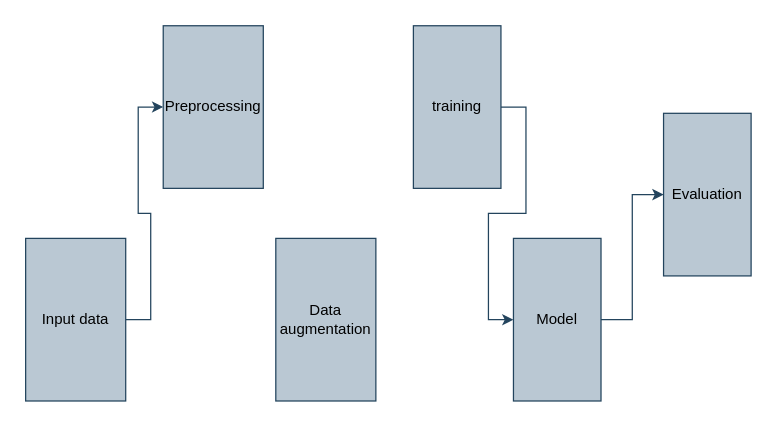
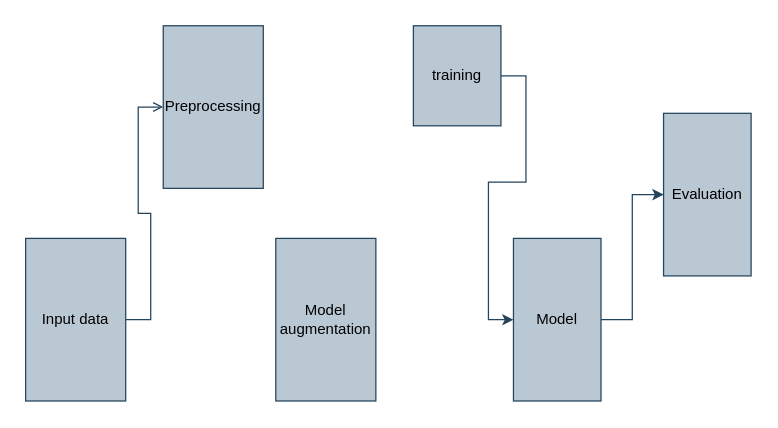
  <mxCell id="0" />
  <mxCell id="1" parent="0" />
- <mxCell id="2" style="edgeStyle=orthogonalEdgeStyle;rounded=0;orthogonalLoop=1;jettySize=auto;html=1;entryX=0;entryY=0.5;entryDx=0;entryDy=0;fillColor=#bac8d3;strokeColor=#23445d;" edge="1" parent="1" source="3" target="4"><mxGeometry relative="1" as="geometry" /></mxCell>
+ <mxCell id="2" style="edgeStyle=orthogonalEdgeStyle;rounded=0;orthogonalLoop=1;jettySize=auto;html=1;entryX=0;entryY=0.5;entryDx=0;entryDy=0;fillColor=#bac8d3;strokeColor=#23445d;endArrow=open;" edge="1" parent="1" source="3" target="4"><mxGeometry relative="1" as="geometry" /></mxCell>
  <mxCell id="3" value="Input data" style="rounded=0;whiteSpace=wrap;html=1;fillColor=#bac8d3;strokeColor=#23445d;" vertex="1" parent="1"><mxGeometry x="20" y="190" width="80" height="130" as="geometry" /></mxCell>
  <mxCell id="4" value="Preprocessing" style="rounded=0;whiteSpace=wrap;html=1;fillColor=#bac8d3;strokeColor=#23445d;" vertex="1" parent="1"><mxGeometry x="130" y="20" width="80" height="130" as="geometry" /></mxCell>
- <mxCell id="5" value="Data augmentation" style="rounded=0;whiteSpace=wrap;html=1;fillColor=#bac8d3;strokeColor=#23445d;" vertex="1" parent="1"><mxGeometry x="220" y="190" width="80" height="130" as="geometry" /></mxCell>
+ <mxCell id="5" value="Model augmentation" style="rounded=0;whiteSpace=wrap;html=1;fillColor=#bac8d3;strokeColor=#23445d;" vertex="1" parent="1"><mxGeometry x="220" y="190" width="80" height="130" as="geometry" /></mxCell>
  <mxCell id="6" style="edgeStyle=orthogonalEdgeStyle;rounded=0;orthogonalLoop=1;jettySize=auto;html=1;entryX=0;entryY=0.5;entryDx=0;entryDy=0;fillColor=#bac8d3;strokeColor=#23445d;" edge="1" parent="1" source="7" target="9"><mxGeometry relative="1" as="geometry" /></mxCell>
- <mxCell id="7" value="training" style="rounded=0;whiteSpace=wrap;html=1;fillColor=#bac8d3;strokeColor=#23445d;" vertex="1" parent="1"><mxGeometry x="330" y="20" width="70" height="130" as="geometry" /></mxCell>
+ <mxCell id="7" value="training" style="rounded=0;whiteSpace=wrap;html=1;fillColor=#bac8d3;strokeColor=#23445d;" vertex="1" parent="1"><mxGeometry x="330" y="20" width="70" height="80" as="geometry" /></mxCell>
  <mxCell id="8" value="" style="edgeStyle=orthogonalEdgeStyle;rounded=0;orthogonalLoop=1;jettySize=auto;html=1;fillColor=#bac8d3;strokeColor=#23445d;" edge="1" parent="1" source="9" target="10"><mxGeometry relative="1" as="geometry" /></mxCell>
  <mxCell id="9" value="Model" style="rounded=0;whiteSpace=wrap;html=1;fillColor=#bac8d3;strokeColor=#23445d;" vertex="1" parent="1"><mxGeometry x="410" y="190" width="70" height="130" as="geometry" /></mxCell>
  <mxCell id="10" value="Evaluation" style="rounded=0;whiteSpace=wrap;html=1;fillColor=#bac8d3;strokeColor=#23445d;" vertex="1" parent="1"><mxGeometry x="530" y="90" width="70" height="130" as="geometry" /></mxCell>
